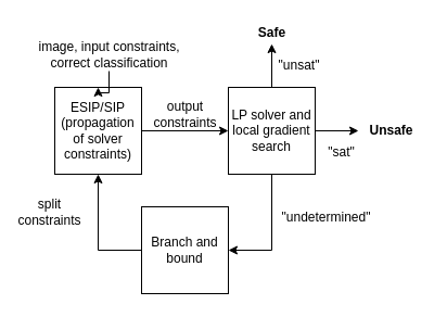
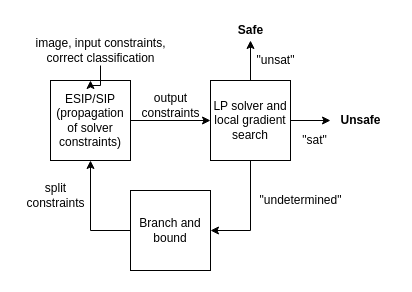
  <mxCell id="0" />
  <mxCell id="1" parent="0" />
  <mxCell id="2" style="edgeStyle=orthogonalEdgeStyle;rounded=0;orthogonalLoop=1;jettySize=auto;html=1;" edge="1" parent="1" source="3" target="7"><mxGeometry relative="1" as="geometry" /></mxCell>
  <mxCell id="3" value="ESIP/SIP&lt;br&gt;(propagation of solver constraints)" style="whiteSpace=wrap;html=1;aspect=fixed;" vertex="1" parent="1"><mxGeometry x="50" y="80" width="80" height="80" as="geometry" /></mxCell>
  <mxCell id="4" style="edgeStyle=orthogonalEdgeStyle;rounded=0;orthogonalLoop=1;jettySize=auto;html=1;" edge="1" parent="1" source="7" target="8"><mxGeometry relative="1" as="geometry"><mxPoint x="250" y="50" as="targetPoint" /></mxGeometry></mxCell>
  <mxCell id="5" style="edgeStyle=orthogonalEdgeStyle;rounded=0;orthogonalLoop=1;jettySize=auto;html=1;" edge="1" parent="1" source="7" target="16"><mxGeometry relative="1" as="geometry"><mxPoint x="330" y="120" as="targetPoint" /></mxGeometry></mxCell>
  <mxCell id="6" style="edgeStyle=orthogonalEdgeStyle;rounded=0;orthogonalLoop=1;jettySize=auto;html=1;" edge="1" parent="1" source="7" target="14"><mxGeometry relative="1" as="geometry"><Array as="points"><mxPoint x="250" y="230" /></Array></mxGeometry></mxCell>
  <mxCell id="7" value="LP solver and local gradient search" style="whiteSpace=wrap;html=1;aspect=fixed;" vertex="1" parent="1"><mxGeometry x="210" y="80" width="80" height="80" as="geometry" /></mxCell>
  <mxCell id="8" value="&lt;b&gt;Safe&lt;/b&gt;" style="text;html=1;align=center;verticalAlign=middle;resizable=0;points=[];autosize=1;strokeColor=none;fillColor=none;" vertex="1" parent="1"><mxGeometry x="230" y="20" width="40" height="20" as="geometry" /></mxCell>
  <mxCell id="9" value="&quot;unsat&quot;" style="text;html=1;align=center;verticalAlign=middle;resizable=0;points=[];autosize=1;strokeColor=none;fillColor=none;" vertex="1" parent="1"><mxGeometry x="250" y="50" width="50" height="20" as="geometry" /></mxCell>
  <mxCell id="10" style="edgeStyle=orthogonalEdgeStyle;rounded=0;orthogonalLoop=1;jettySize=auto;html=1;" edge="1" parent="1" source="11" target="3"><mxGeometry relative="1" as="geometry" /></mxCell>
  <mxCell id="11" value="image, input constraints,&lt;br&gt;correct classification" style="text;html=1;align=center;verticalAlign=middle;resizable=0;points=[];autosize=1;strokeColor=none;fillColor=none;" vertex="1" parent="1"><mxGeometry x="25" y="35" width="150" height="30" as="geometry" /></mxCell>
  <mxCell id="12" value="&quot;sat&quot;" style="text;html=1;align=center;verticalAlign=middle;resizable=0;points=[];autosize=1;strokeColor=none;fillColor=none;" vertex="1" parent="1"><mxGeometry x="294" y="130" width="40" height="20" as="geometry" /></mxCell>
  <mxCell id="13" style="edgeStyle=orthogonalEdgeStyle;rounded=0;orthogonalLoop=1;jettySize=auto;html=1;" edge="1" parent="1" source="14" target="3"><mxGeometry relative="1" as="geometry"><Array as="points"><mxPoint x="90" y="230" /></Array></mxGeometry></mxCell>
  <mxCell id="14" value="Branch and bound" style="whiteSpace=wrap;html=1;aspect=fixed;" vertex="1" parent="1"><mxGeometry x="130" y="190" width="80" height="80" as="geometry" /></mxCell>
  <mxCell id="15" value="&quot;undetermined&quot;" style="text;html=1;align=center;verticalAlign=middle;resizable=0;points=[];autosize=1;strokeColor=none;fillColor=none;" vertex="1" parent="1"><mxGeometry x="250" y="190" width="100" height="20" as="geometry" /></mxCell>
  <mxCell id="16" value="&lt;b&gt;Unsafe&lt;/b&gt;" style="text;html=1;align=center;verticalAlign=middle;resizable=0;points=[];autosize=1;strokeColor=none;fillColor=none;" vertex="1" parent="1"><mxGeometry x="330" y="110" width="60" height="20" as="geometry" /></mxCell>
  <mxCell id="17" value="output&lt;br&gt;constraints" style="text;html=1;align=center;verticalAlign=middle;resizable=0;points=[];autosize=1;strokeColor=none;fillColor=none;" vertex="1" parent="1"><mxGeometry x="135" y="90" width="70" height="30" as="geometry" /></mxCell>
- <mxCell id="18" value="split&lt;br&gt;constraints" style="text;html=1;align=center;verticalAlign=middle;resizable=0;points=[];autosize=1;strokeColor=none;fillColor=none;" vertex="1" parent="1"><mxGeometry x="10" y="180" width="70" height="30" as="geometry" /></mxCell>
+ <mxCell id="18" value="split&lt;br&gt;constraints" style="text;html=1;align=center;verticalAlign=middle;resizable=0;points=[];autosize=1;strokeColor=none;fillColor=none;" vertex="1" parent="1"><mxGeometry x="20" y="180" width="70" height="30" as="geometry" /></mxCell>
